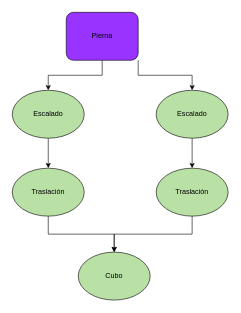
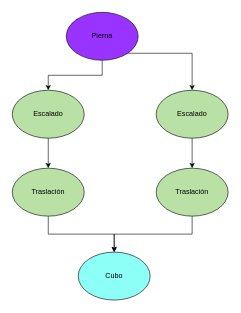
  <mxCell id="0" />
  <mxCell id="1" parent="0" />
  <mxCell id="2" style="edgeStyle=orthogonalEdgeStyle;rounded=0;orthogonalLoop=1;jettySize=auto;html=1;exitX=0.5;exitY=1;exitDx=0;exitDy=0;" edge="1" parent="1" source="4" target="6"><mxGeometry relative="1" as="geometry" /></mxCell>
  <mxCell id="3" style="edgeStyle=orthogonalEdgeStyle;rounded=0;orthogonalLoop=1;jettySize=auto;html=1;exitX=1;exitY=1;exitDx=0;exitDy=0;" edge="1" parent="1" source="4" target="11"><mxGeometry relative="1" as="geometry" /></mxCell>
- <mxCell id="4" value="Pierna" style="whiteSpace=wrap;html=1;fillColor=#9933FF;rounded=1;" vertex="1" parent="1"><mxGeometry x="110" y="20" width="120" height="80" as="geometry" /></mxCell>
+ <mxCell id="4" value="Pierna" style="ellipse;whiteSpace=wrap;html=1;fillColor=#9933FF;" vertex="1" parent="1"><mxGeometry x="110" y="20" width="120" height="80" as="geometry" /></mxCell>
  <mxCell id="5" style="edgeStyle=orthogonalEdgeStyle;rounded=0;orthogonalLoop=1;jettySize=auto;html=1;exitX=0.5;exitY=1;exitDx=0;exitDy=0;" edge="1" parent="1" source="6" target="8"><mxGeometry relative="1" as="geometry" /></mxCell>
  <mxCell id="6" value="Escalado" style="ellipse;whiteSpace=wrap;html=1;fillColor=#B9E0A5;" vertex="1" parent="1"><mxGeometry x="20" y="150" width="120" height="80" as="geometry" /></mxCell>
  <mxCell id="7" style="edgeStyle=orthogonalEdgeStyle;rounded=0;orthogonalLoop=1;jettySize=auto;html=1;exitX=0.5;exitY=1;exitDx=0;exitDy=0;" edge="1" parent="1" source="8" target="9"><mxGeometry relative="1" as="geometry" /></mxCell>
  <mxCell id="8" value="Traslación" style="ellipse;whiteSpace=wrap;html=1;fillColor=#B9E0A5;" vertex="1" parent="1"><mxGeometry x="20" y="280" width="120" height="80" as="geometry" /></mxCell>
- <mxCell id="9" value="Cubo" style="ellipse;whiteSpace=wrap;html=1;fillColor=#b9e0a5;" vertex="1" parent="1"><mxGeometry x="130" y="420" width="120" height="80" as="geometry" /></mxCell>
+ <mxCell id="9" value="Cubo" style="ellipse;whiteSpace=wrap;html=1;fillColor=#8CFFF7;" vertex="1" parent="1"><mxGeometry x="130" y="420" width="120" height="80" as="geometry" /></mxCell>
  <mxCell id="10" style="edgeStyle=orthogonalEdgeStyle;rounded=0;orthogonalLoop=1;jettySize=auto;html=1;exitX=0.5;exitY=1;exitDx=0;exitDy=0;" edge="1" parent="1" source="11" target="13"><mxGeometry relative="1" as="geometry" /></mxCell>
  <mxCell id="11" value="Escalado" style="ellipse;whiteSpace=wrap;html=1;fillColor=#B9E0A5;" vertex="1" parent="1"><mxGeometry x="260" y="150" width="120" height="80" as="geometry" /></mxCell>
  <mxCell id="12" style="edgeStyle=orthogonalEdgeStyle;rounded=0;orthogonalLoop=1;jettySize=auto;html=1;exitX=0.5;exitY=1;exitDx=0;exitDy=0;" edge="1" parent="1" source="13" target="9"><mxGeometry relative="1" as="geometry" /></mxCell>
  <mxCell id="13" value="Traslación" style="ellipse;whiteSpace=wrap;html=1;fillColor=#B9E0A5;" vertex="1" parent="1"><mxGeometry x="260" y="280" width="120" height="80" as="geometry" /></mxCell>
